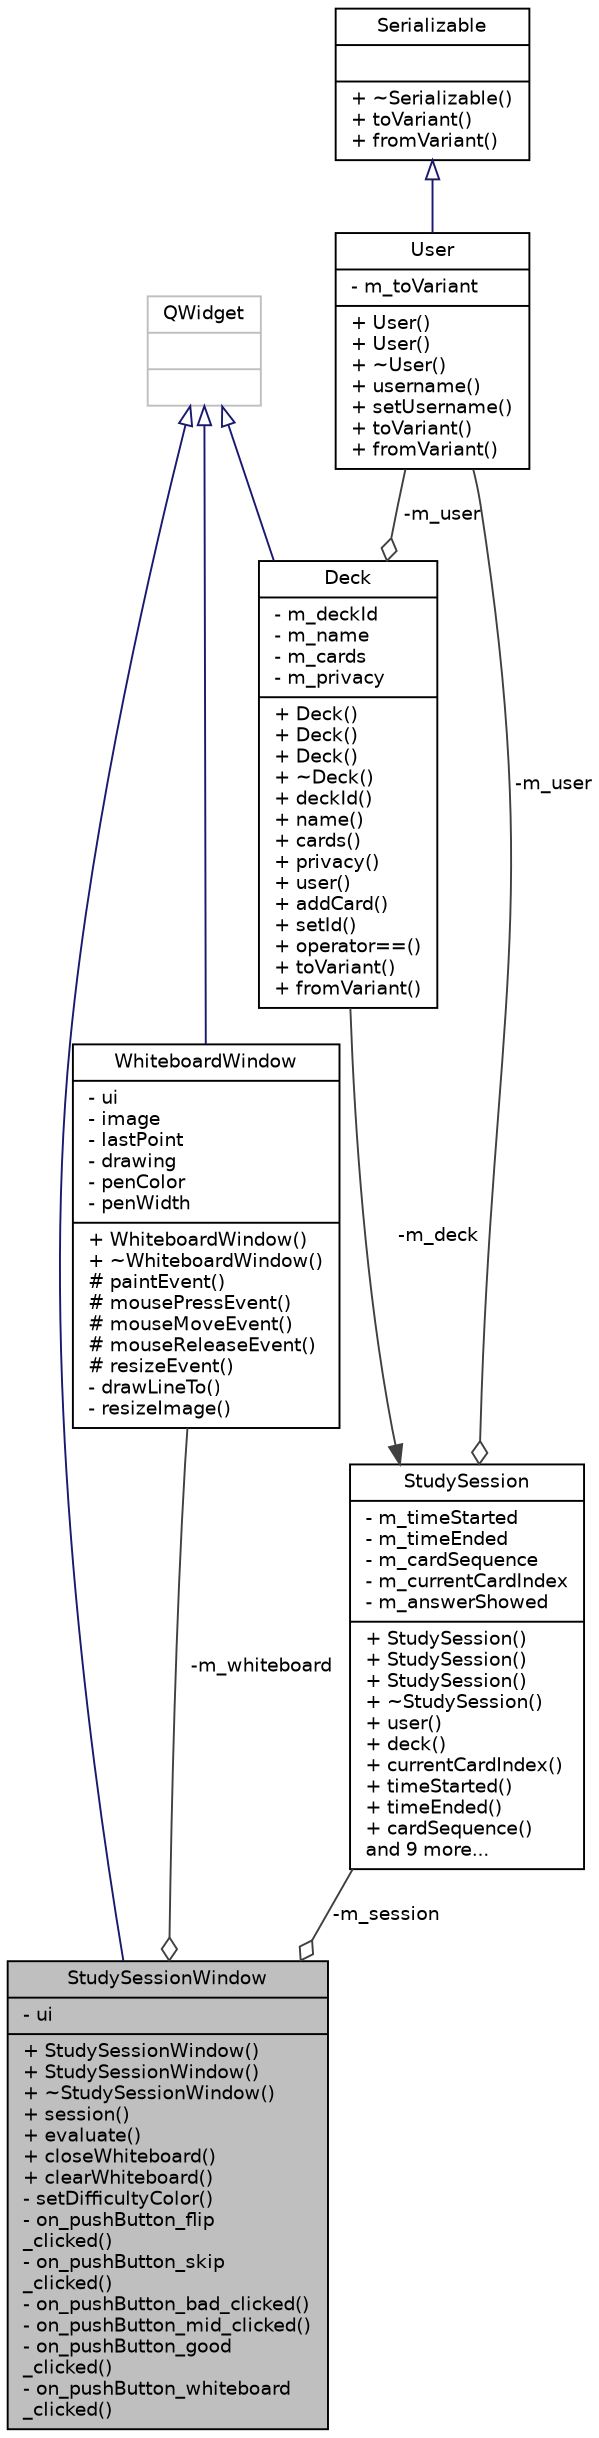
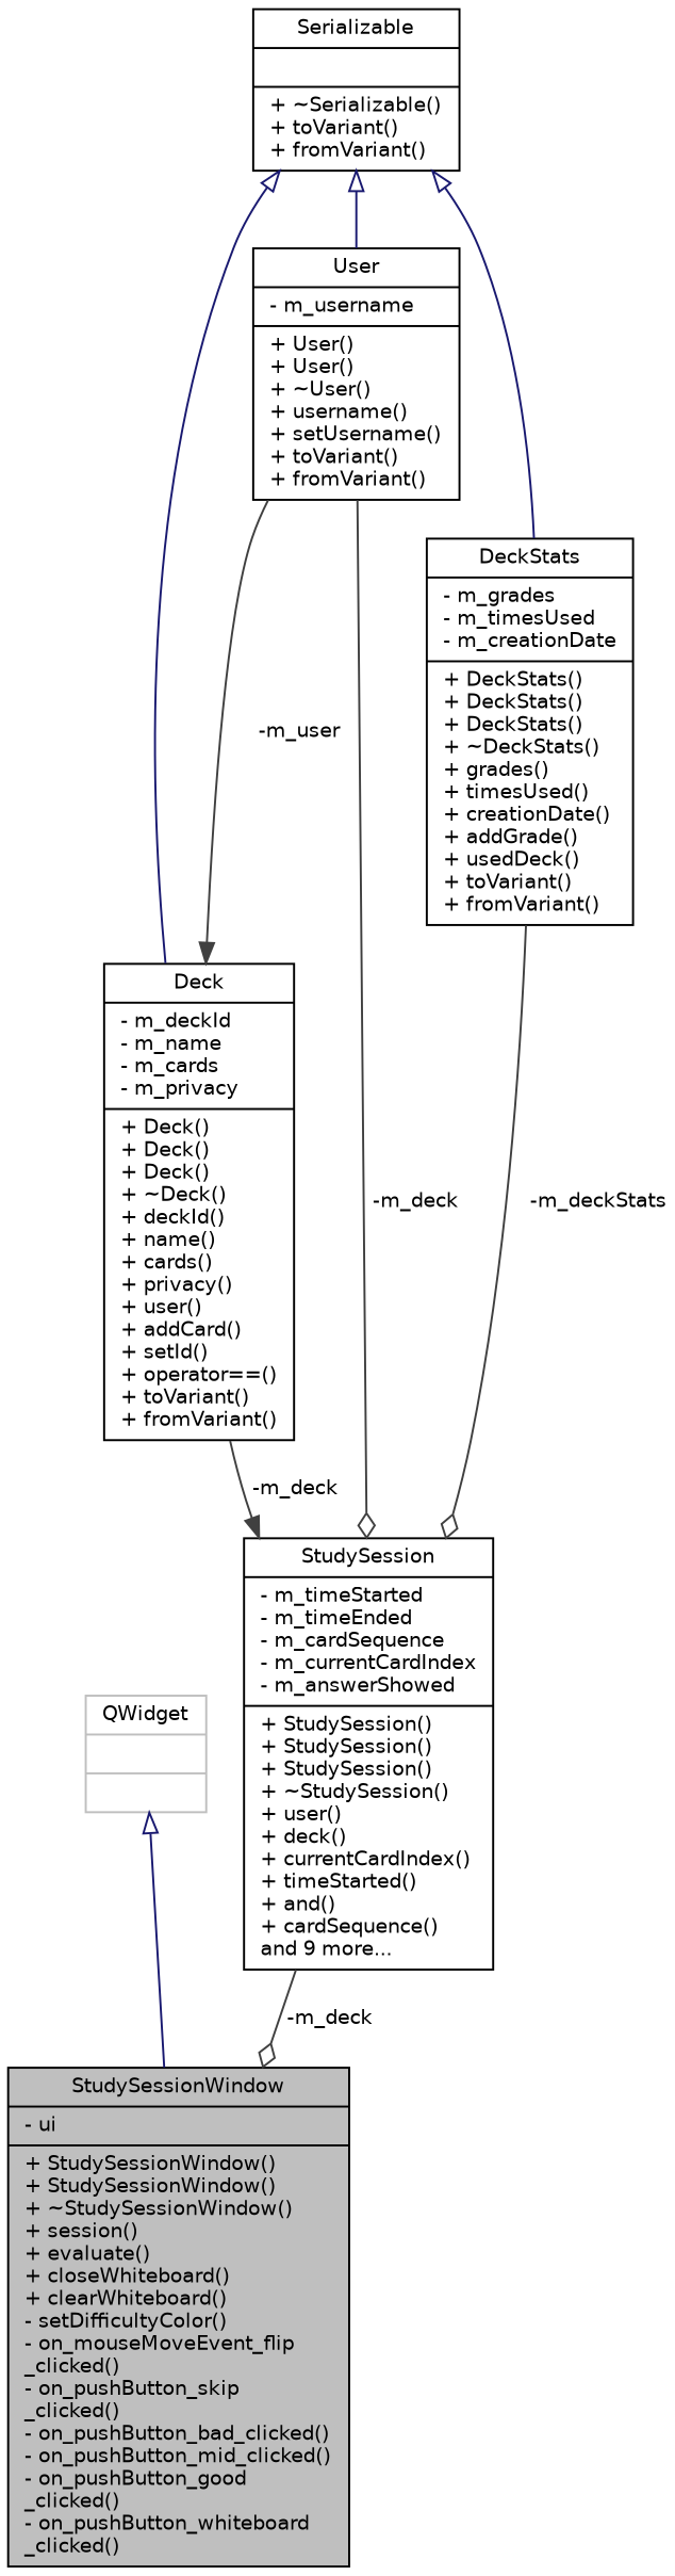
  digraph {
    node [color=black fillcolor=white fontname=Helvetica fontsize=10 shape=record style=filled]
    edge [color=grey25 fontname=Helvetica fontsize=10 labelfontname=Helvetica labelfontsize=10 style=solid]
-   n1 [fillcolor=grey75 fontcolor=black height=0.2 label="{StudySessionWindow\n|- ui\l|+ StudySessionWindow()\l+ StudySessionWindow()\l+ ~StudySessionWindow()\l+ session()\l+ evaluate()\l+ closeWhiteboard()\l+ clearWhiteboard()\l- setDifficultyColor()\l- on_pushButton_flip\l_clicked()\l- on_pushButton_skip\l_clicked()\l- on_pushButton_bad_clicked()\l- on_pushButton_mid_clicked()\l- on_pushButton_good\l_clicked()\l- on_pushButton_whiteboard\l_clicked()\l}" width=0.4]
+   n1 [fillcolor=grey75 fontcolor=black height=0.2 label="{StudySessionWindow\n|- ui\l|+ StudySessionWindow()\l+ StudySessionWindow()\l+ ~StudySessionWindow()\l+ session()\l+ evaluate()\l+ closeWhiteboard()\l+ clearWhiteboard()\l- setDifficultyColor()\l- on_mouseMoveEvent_flip\l_clicked()\l- on_pushButton_skip\l_clicked()\l- on_pushButton_bad_clicked()\l- on_pushButton_mid_clicked()\l- on_pushButton_good\l_clicked()\l- on_pushButton_whiteboard\l_clicked()\l}" width=0.4]
    n2 [color=grey75 height=0.2 label="{QWidget\n||}" width=0.4]
-   n3 [height=0.2 label="{WhiteboardWindow\n|- ui\l- image\l- lastPoint\l- drawing\l- penColor\l- penWidth\l|+ WhiteboardWindow()\l+ ~WhiteboardWindow()\l# paintEvent()\l# mousePressEvent()\l# mouseMoveEvent()\l# mouseReleaseEvent()\l# resizeEvent()\l- drawLineTo()\l- resizeImage()\l}" width=0.4]
-   n4 [height=0.2 label="{StudySession\n|- m_timeStarted\l- m_timeEnded\l- m_cardSequence\l- m_currentCardIndex\l- m_answerShowed\l|+ StudySession()\l+ StudySession()\l+ StudySession()\l+ ~StudySession()\l+ user()\l+ deck()\l+ currentCardIndex()\l+ timeStarted()\l+ timeEnded()\l+ cardSequence()\land 9 more...\l}" width=0.4]
+   n4 [height=0.2 label="{StudySession\n|- m_timeStarted\l- m_timeEnded\l- m_cardSequence\l- m_currentCardIndex\l- m_answerShowed\l|+ StudySession()\l+ StudySession()\l+ StudySession()\l+ ~StudySession()\l+ user()\l+ deck()\l+ currentCardIndex()\l+ timeStarted()\l+ and()\l+ cardSequence()\land 9 more...\l}" width=0.4]
    n5 [height=0.2 label="{Deck\n|- m_deckId\l- m_name\l- m_cards\l- m_privacy\l|+ Deck()\l+ Deck()\l+ Deck()\l+ ~Deck()\l+ deckId()\l+ name()\l+ cards()\l+ privacy()\l+ user()\l+ addCard()\l+ setId()\l+ operator==()\l+ toVariant()\l+ fromVariant()\l}" width=0.4]
    n6 [height=0.2 label="{Serializable\n||+ ~Serializable()\l+ toVariant()\l+ fromVariant()\l}" width=0.4]
-   n7 [height=0.2 label="{User\n|- m_toVariant\l|+ User()\l+ User()\l+ ~User()\l+ username()\l+ setUsername()\l+ toVariant()\l+ fromVariant()\l}" width=0.4]
+   n7 [height=0.2 label="{User\n|- m_username\l|+ User()\l+ User()\l+ ~User()\l+ username()\l+ setUsername()\l+ toVariant()\l+ fromVariant()\l}" width=0.4]
+   n8 [height=0.2 label="{DeckStats\n|- m_grades\l- m_timesUsed\l- m_creationDate\l|+ DeckStats()\l+ DeckStats()\l+ DeckStats()\l+ ~DeckStats()\l+ grades()\l+ timesUsed()\l+ creationDate()\l+ addGrade()\l+ usedDeck()\l+ toVariant()\l+ fromVariant()\l}" width=0.4]
    n2 -> n1 [arrowtail=onormal color=midnightblue dir=back]
-   n2 -> n3 [arrowtail=onormal color=midnightblue dir=back]
-   n3 -> n1 [arrowhead=odiamond label=" -m_whiteboard"]
-   n4 -> n1 [arrowhead=odiamond label=" -m_session"]
+   n4 -> n1 [arrowhead=odiamond label=" -m_deck"]
    n5 -> n4 [arrowhead=normal label=" -m_deck"]
-   n2 -> n5 [arrowtail=onormal color=midnightblue dir=back]
+   n6 -> n5 [arrowtail=onormal color=midnightblue dir=back]
    n6 -> n7 [arrowtail=onormal color=midnightblue dir=back]
-   n7 -> n4 [arrowhead=odiamond label=" -m_user"]
-   n7 -> n5 [arrowhead=odiamond label=" -m_user"]
+   n6 -> n8 [arrowtail=onormal color=midnightblue dir=back]
+   n7 -> n4 [arrowhead=odiamond label=" -m_deck"]
+   n7 -> n5 [arrowhead=normal label=" -m_user"]
+   n8 -> n4 [arrowhead=odiamond label=" -m_deckStats"]
  }
